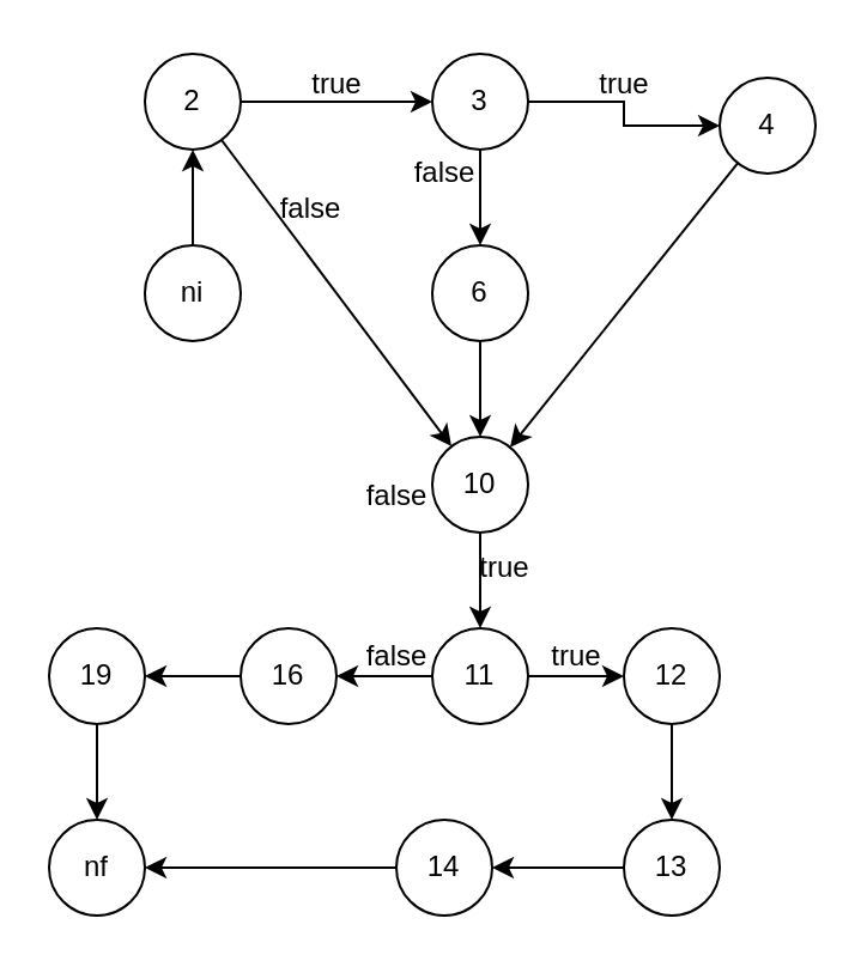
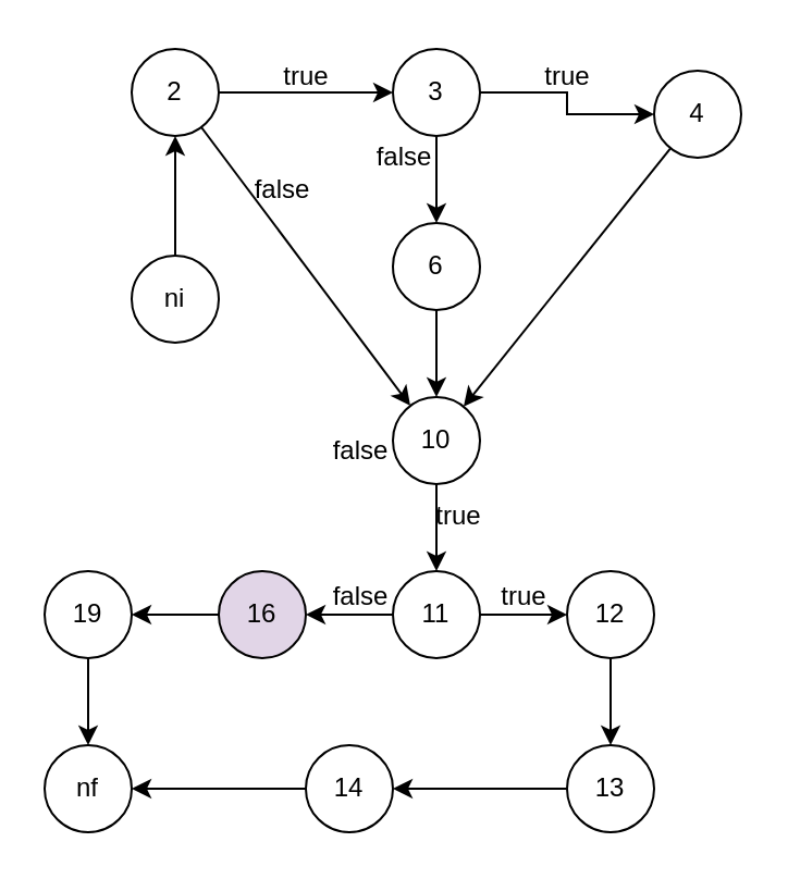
  <mxCell id="0" />
  <mxCell id="1" parent="0" />
- <mxCell id="2" value="ni" style="ellipse;whiteSpace=wrap;html=1;aspect=fixed;" parent="1" vertex="1"><mxGeometry x="60" y="102" width="40" height="40" as="geometry" /></mxCell>
+ <mxCell id="2" value="ni" style="ellipse;whiteSpace=wrap;html=1;aspect=fixed;" parent="1" vertex="1"><mxGeometry x="60" y="117" width="40" height="40" as="geometry" /></mxCell>
  <mxCell id="3" style="edgeStyle=orthogonalEdgeStyle;rounded=0;orthogonalLoop=1;jettySize=auto;html=1;" parent="1" source="2" target="5" edge="1"><mxGeometry relative="1" as="geometry"><mxPoint x="60" y="42" as="sourcePoint" /><mxPoint x="60" y="42" as="targetPoint" /></mxGeometry></mxCell>
  <mxCell id="4" style="edgeStyle=orthogonalEdgeStyle;rounded=0;orthogonalLoop=1;jettySize=auto;html=1;" parent="1" source="5" target="8" edge="1"><mxGeometry relative="1" as="geometry" /></mxCell>
  <mxCell id="5" value="2" style="ellipse;whiteSpace=wrap;html=1;aspect=fixed;" parent="1" vertex="1"><mxGeometry x="60" y="22" width="40" height="40" as="geometry" /></mxCell>
  <mxCell id="6" style="edgeStyle=orthogonalEdgeStyle;rounded=0;orthogonalLoop=1;jettySize=auto;html=1;" parent="1" source="8" target="9" edge="1"><mxGeometry relative="1" as="geometry" /></mxCell>
  <mxCell id="7" style="edgeStyle=orthogonalEdgeStyle;rounded=0;orthogonalLoop=1;jettySize=auto;html=1;" parent="1" source="8" target="30" edge="1"><mxGeometry relative="1" as="geometry" /></mxCell>
  <mxCell id="8" value="3" style="ellipse;whiteSpace=wrap;html=1;aspect=fixed;" parent="1" vertex="1"><mxGeometry x="180" y="22" width="40" height="40" as="geometry" /></mxCell>
  <mxCell id="9" value="4" style="ellipse;whiteSpace=wrap;html=1;aspect=fixed;" parent="1" vertex="1"><mxGeometry x="300" y="32" width="40" height="40" as="geometry" /></mxCell>
  <mxCell id="10" value="10" style="ellipse;whiteSpace=wrap;html=1;aspect=fixed;" parent="1" vertex="1"><mxGeometry x="180" y="182" width="40" height="40" as="geometry" /></mxCell>
  <mxCell id="11" value="false" style="text;html=1;align=center;verticalAlign=middle;resizable=0;points=[];autosize=1;strokeColor=none;fillColor=none;" parent="1" vertex="1"><mxGeometry x="104" y="72" width="50" height="30" as="geometry" /></mxCell>
  <mxCell id="12" value="true" style="text;html=1;align=center;verticalAlign=middle;resizable=0;points=[];autosize=1;strokeColor=none;fillColor=none;" parent="1" vertex="1"><mxGeometry x="120" y="20" width="40" height="30" as="geometry" /></mxCell>
  <mxCell id="13" value="true" style="text;html=1;align=center;verticalAlign=middle;resizable=0;points=[];autosize=1;strokeColor=none;fillColor=none;" parent="1" vertex="1"><mxGeometry x="240" y="20" width="40" height="30" as="geometry" /></mxCell>
  <mxCell id="14" style="edgeStyle=orthogonalEdgeStyle;rounded=0;orthogonalLoop=1;jettySize=auto;html=1;" parent="1" source="16" target="19" edge="1"><mxGeometry relative="1" as="geometry" /></mxCell>
  <mxCell id="15" style="edgeStyle=orthogonalEdgeStyle;rounded=0;orthogonalLoop=1;jettySize=auto;html=1;" parent="1" source="16" target="26" edge="1"><mxGeometry relative="1" as="geometry" /></mxCell>
  <mxCell id="16" value="11" style="ellipse;whiteSpace=wrap;html=1;aspect=fixed;" parent="1" vertex="1"><mxGeometry x="180" y="262" width="40" height="40" as="geometry" /></mxCell>
  <mxCell id="17" value="nf" style="ellipse;whiteSpace=wrap;html=1;aspect=fixed;" parent="1" vertex="1"><mxGeometry x="20" y="342" width="40" height="40" as="geometry" /></mxCell>
  <mxCell id="18" style="edgeStyle=orthogonalEdgeStyle;rounded=0;orthogonalLoop=1;jettySize=auto;html=1;" parent="1" source="19" target="21" edge="1"><mxGeometry relative="1" as="geometry" /></mxCell>
  <mxCell id="19" value="12" style="ellipse;whiteSpace=wrap;html=1;aspect=fixed;" parent="1" vertex="1"><mxGeometry x="260" y="262" width="40" height="40" as="geometry" /></mxCell>
  <mxCell id="20" style="edgeStyle=orthogonalEdgeStyle;rounded=0;orthogonalLoop=1;jettySize=auto;html=1;" edge="1" parent="1" source="21" target="35"><mxGeometry relative="1" as="geometry" /></mxCell>
  <mxCell id="21" value="13" style="ellipse;whiteSpace=wrap;html=1;aspect=fixed;" parent="1" vertex="1"><mxGeometry x="260" y="342" width="40" height="40" as="geometry" /></mxCell>
  <mxCell id="22" value="true" style="text;html=1;align=center;verticalAlign=middle;resizable=0;points=[];autosize=1;strokeColor=none;fillColor=none;" parent="1" vertex="1"><mxGeometry x="190" y="222" width="40" height="30" as="geometry" /></mxCell>
  <mxCell id="23" value="true" style="text;html=1;align=center;verticalAlign=middle;resizable=0;points=[];autosize=1;strokeColor=none;fillColor=none;" parent="1" vertex="1"><mxGeometry x="220" y="259" width="40" height="30" as="geometry" /></mxCell>
  <mxCell id="24" value="false" style="text;html=1;align=center;verticalAlign=middle;resizable=0;points=[];autosize=1;strokeColor=none;fillColor=none;" parent="1" vertex="1"><mxGeometry x="140" y="259" width="50" height="30" as="geometry" /></mxCell>
  <mxCell id="25" style="edgeStyle=orthogonalEdgeStyle;rounded=0;orthogonalLoop=1;jettySize=auto;html=1;" edge="1" parent="1" source="26" target="37"><mxGeometry relative="1" as="geometry" /></mxCell>
- <mxCell id="26" value="16" style="ellipse;whiteSpace=wrap;html=1;aspect=fixed;" parent="1" vertex="1"><mxGeometry x="100" y="262" width="40" height="40" as="geometry" /></mxCell>
+ <mxCell id="26" value="16" style="ellipse;whiteSpace=wrap;html=1;aspect=fixed;fillColor=#e1d5e7;" parent="1" vertex="1"><mxGeometry x="100" y="262" width="40" height="40" as="geometry" /></mxCell>
  <mxCell id="27" value="false" style="text;html=1;align=center;verticalAlign=middle;resizable=0;points=[];autosize=1;strokeColor=none;fillColor=none;" parent="1" vertex="1"><mxGeometry x="140" y="192" width="50" height="30" as="geometry" /></mxCell>
  <mxCell id="28" value="" style="endArrow=classic;html=1;rounded=0;" parent="1" source="10" target="16" edge="1"><mxGeometry width="50" height="50" relative="1" as="geometry"><mxPoint x="330" y="272" as="sourcePoint" /><mxPoint x="380" y="222" as="targetPoint" /></mxGeometry></mxCell>
  <mxCell id="29" style="edgeStyle=orthogonalEdgeStyle;rounded=0;orthogonalLoop=1;jettySize=auto;html=1;" parent="1" source="30" target="10" edge="1"><mxGeometry relative="1" as="geometry" /></mxCell>
  <mxCell id="30" value="6" style="ellipse;whiteSpace=wrap;html=1;aspect=fixed;" parent="1" vertex="1"><mxGeometry x="180" y="102" width="40" height="40" as="geometry" /></mxCell>
  <mxCell id="31" value="false" style="text;html=1;align=center;verticalAlign=middle;resizable=0;points=[];autosize=1;strokeColor=none;fillColor=none;" parent="1" vertex="1"><mxGeometry x="160" y="57" width="50" height="30" as="geometry" /></mxCell>
  <mxCell id="32" value="" style="endArrow=classic;html=1;rounded=0;" parent="1" source="5" target="10" edge="1"><mxGeometry width="50" height="50" relative="1" as="geometry"><mxPoint x="350" y="332" as="sourcePoint" /><mxPoint x="400" y="282" as="targetPoint" /><Array as="points" /></mxGeometry></mxCell>
  <mxCell id="33" value="" style="endArrow=classic;html=1;rounded=0;" parent="1" source="9" target="10" edge="1"><mxGeometry width="50" height="50" relative="1" as="geometry"><mxPoint x="100.267" y="69.164" as="sourcePoint" /><mxPoint x="199.71" y="234.85" as="targetPoint" /></mxGeometry></mxCell>
  <mxCell id="34" style="edgeStyle=orthogonalEdgeStyle;rounded=0;orthogonalLoop=1;jettySize=auto;html=1;" edge="1" parent="1" source="35" target="17"><mxGeometry relative="1" as="geometry" /></mxCell>
- <mxCell id="35" value="14" style="ellipse;whiteSpace=wrap;html=1;aspect=fixed;" vertex="1" parent="1"><mxGeometry x="165" y="342" width="40" height="40" as="geometry" /></mxCell>
+ <mxCell id="35" value="14" style="ellipse;whiteSpace=wrap;html=1;aspect=fixed;" vertex="1" parent="1"><mxGeometry x="140" y="342" width="40" height="40" as="geometry" /></mxCell>
  <mxCell id="36" style="edgeStyle=orthogonalEdgeStyle;rounded=0;orthogonalLoop=1;jettySize=auto;html=1;" edge="1" parent="1" source="37" target="17"><mxGeometry relative="1" as="geometry" /></mxCell>
  <mxCell id="37" value="19" style="ellipse;whiteSpace=wrap;html=1;aspect=fixed;" vertex="1" parent="1"><mxGeometry x="20" y="262" width="40" height="40" as="geometry" /></mxCell>
